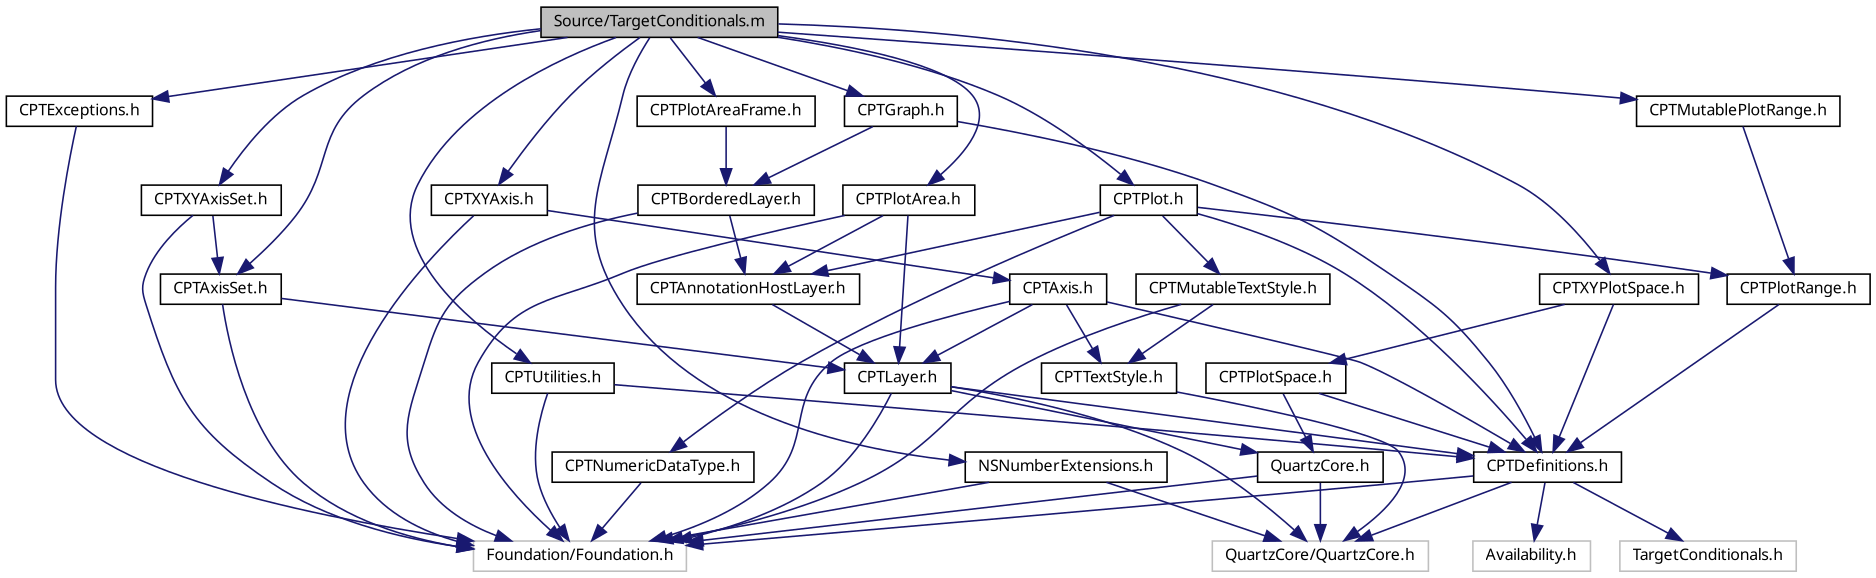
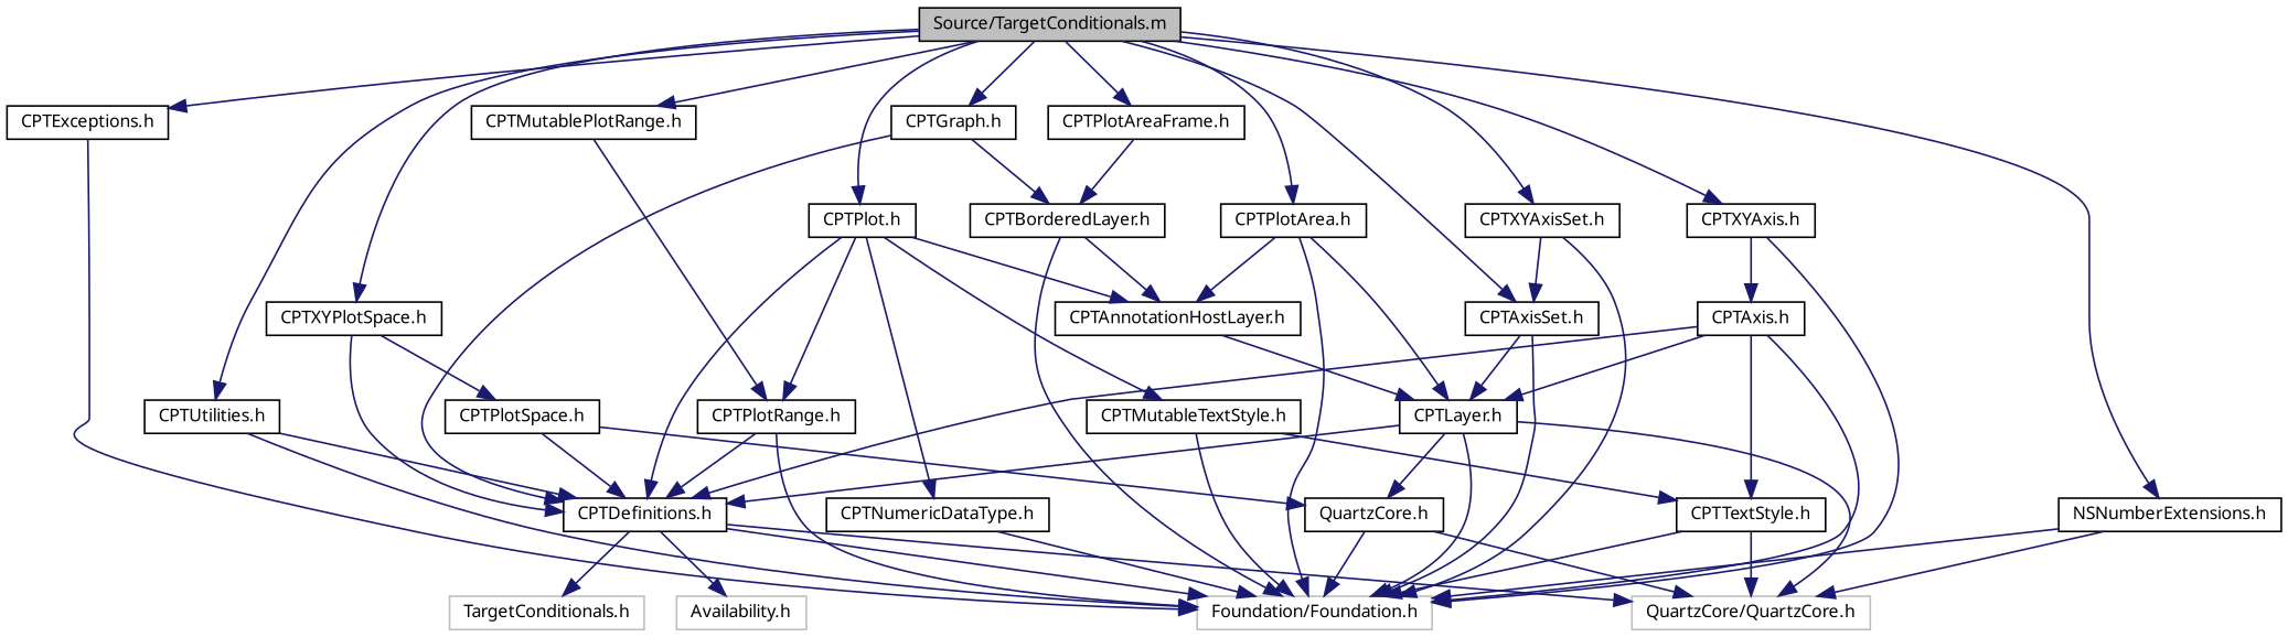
  digraph {
    node [color=black fontname="Lucinda Grande" fontsize=10 shape=record]
    edge [color=midnightblue fontname="Lucinda Grande" fontsize=10 labelfontname="Lucinda Grande" labelfontsize=10 style=solid]
    n1 [fillcolor=grey75 fontcolor=black height=0.2 label="Source/TargetConditionals.m" style=filled width=0.4]
    n2 [height=0.2 label="CPTXYPlotSpace.h" width=0.4]
    n3 [height=0.2 label="CPTAxisSet.h" width=0.4]
    n4 [height=0.2 label="CPTExceptions.h" width=0.4]
    n5 [height=0.2 label="CPTGraph.h" width=0.4]
    n6 [height=0.2 label="CPTMutablePlotRange.h" width=0.4]
    n7 [height=0.2 label="CPTPlot.h" width=0.4]
    n8 [height=0.2 label="CPTPlotArea.h" width=0.4]
    n9 [height=0.2 label="CPTPlotAreaFrame.h" width=0.4]
    n10 [height=0.2 label="CPTUtilities.h" width=0.4]
    n11 [height=0.2 label="CPTXYAxis.h" width=0.4]
    n12 [height=0.2 label="CPTXYAxisSet.h" width=0.4]
    n13 [height=0.2 label="NSNumberExtensions.h" width=0.4]
    n14 [height=0.2 label="CPTPlotSpace.h" width=0.4]
    n15 [height=0.2 label="CPTDefinitions.h" width=0.4]
    n16 [color=grey75 height=0.2 label="Foundation/Foundation.h" width=0.4]
    n17 [height=0.2 label="CPTLayer.h" width=0.4]
    n18 [height=0.2 label="CPTBorderedLayer.h" width=0.4]
    n19 [height=0.2 label="CPTPlotRange.h" width=0.4]
    n20 [height=0.2 label="CPTAnnotationHostLayer.h" width=0.4]
    n21 [height=0.2 label="CPTMutableTextStyle.h" width=0.4]
    n22 [height=0.2 label="CPTNumericDataType.h" width=0.4]
    n23 [height=0.2 label="CPTAxis.h" width=0.4]
    n24 [color=grey75 height=0.2 label="QuartzCore/QuartzCore.h" width=0.4]
    n25 [height=0.2 label="QuartzCore.h" width=0.4]
    n26 [color=grey75 height=0.2 label="Availability.h" width=0.4]
    n27 [color=grey75 height=0.2 label="TargetConditionals.h" width=0.4]
    n28 [height=0.2 label="CPTTextStyle.h" width=0.4]
    n1 -> n2
    n1 -> n3
    n1 -> n4
    n1 -> n5
    n1 -> n6
    n1 -> n7
    n1 -> n8
    n1 -> n9
    n1 -> n10
    n1 -> n11
    n1 -> n12
    n1 -> n13
    n2 -> n14
    n2 -> n15
    n3 -> n16
    n3 -> n17
    n4 -> n16
    n5 -> n15
    n5 -> n18
    n6 -> n19
    n7 -> n15
    n7 -> n19
    n7 -> n20
    n7 -> n21
    n7 -> n22
    n8 -> n16
    n8 -> n17
    n8 -> n20
    n9 -> n18
    n10 -> n15
    n10 -> n16
    n11 -> n16
    n11 -> n23
    n12 -> n3
    n12 -> n16
    n13 -> n16
    n13 -> n24
    n14 -> n15
    n14 -> n25
    n15 -> n16
    n15 -> n24
    n15 -> n26
    n15 -> n27
    n17 -> n15
    n17 -> n16
    n17 -> n24
    n17 -> n25
    n18 -> n16
    n18 -> n20
    n19 -> n15
+   n19 -> n16
    n20 -> n17
    n21 -> n16
    n21 -> n28
    n22 -> n16
    n23 -> n15
    n23 -> n16
    n23 -> n17
    n23 -> n28
    n25 -> n16
    n25 -> n24
+   n28 -> n16
    n28 -> n24
  }
